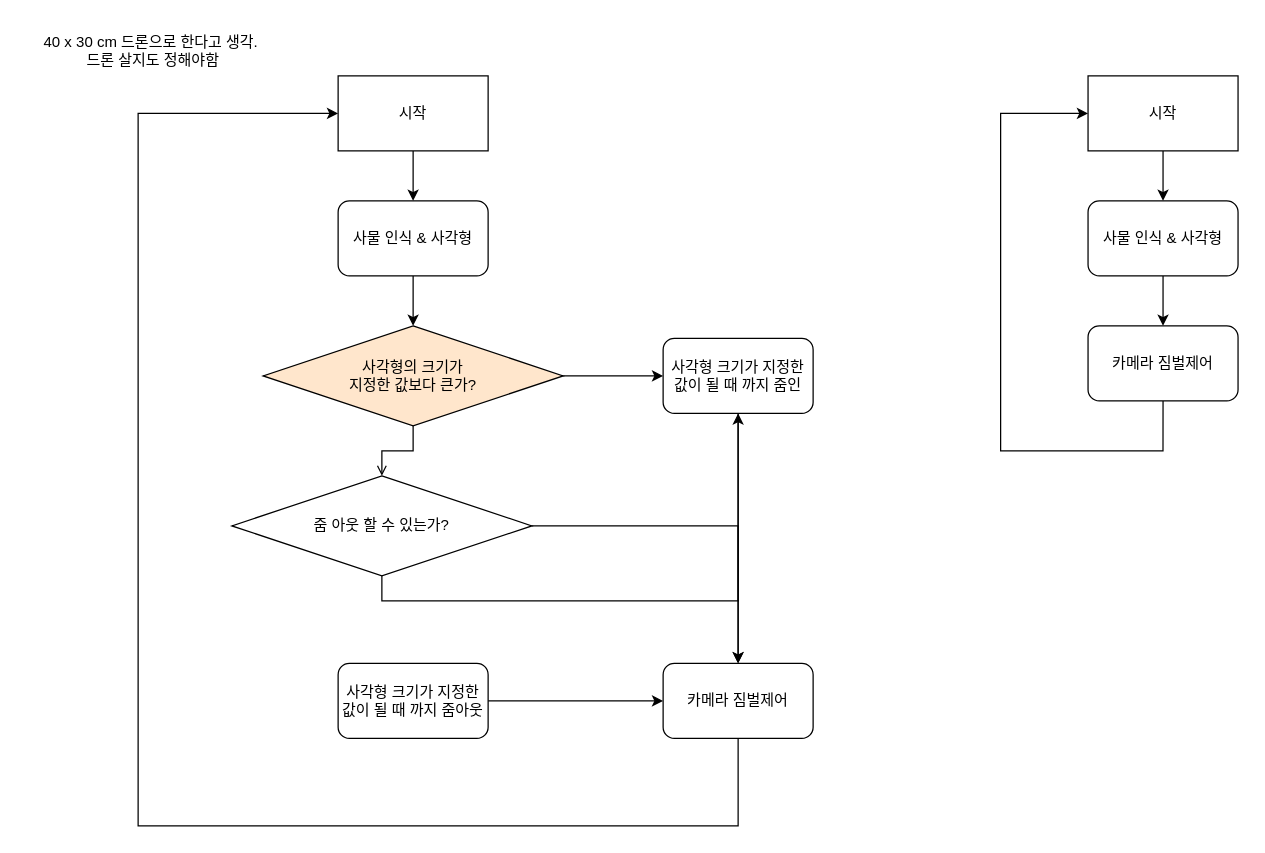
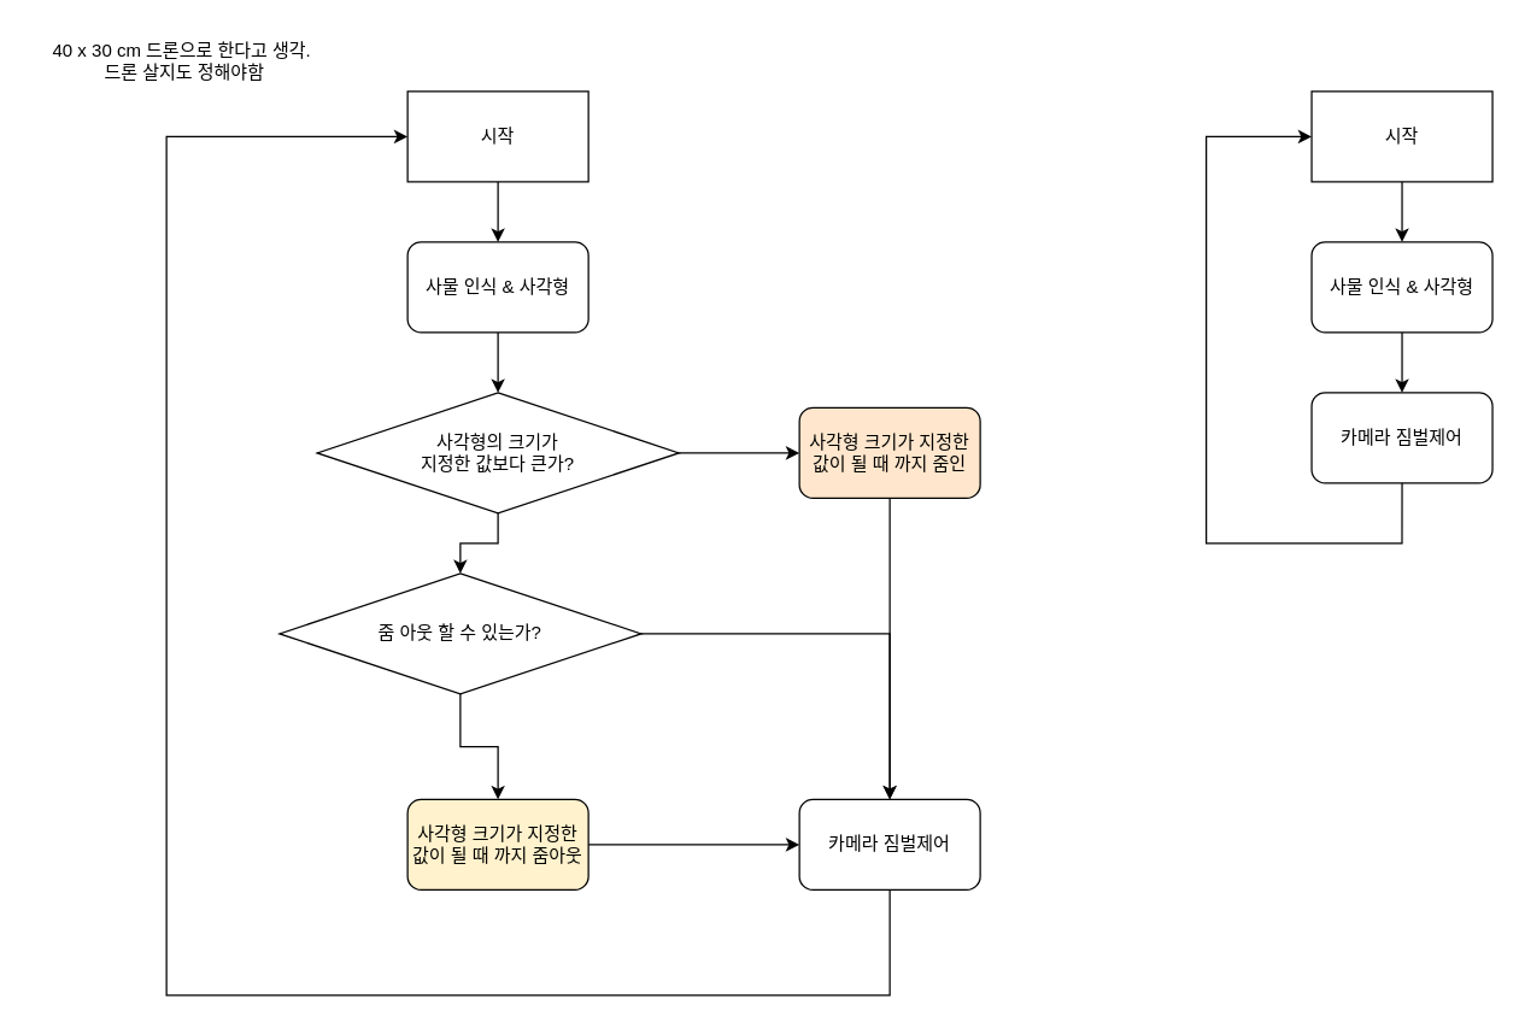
  <mxCell id="0" />
  <mxCell id="1" parent="0" />
  <mxCell id="2" style="edgeStyle=orthogonalEdgeStyle;rounded=0;orthogonalLoop=1;jettySize=auto;html=1;exitX=0.5;exitY=1;exitDx=0;exitDy=0;entryX=0.5;entryY=0;entryDx=0;entryDy=0;" parent="1" source="3" target="7" edge="1"><mxGeometry relative="1" as="geometry" /></mxCell>
  <mxCell id="3" value="사물 인식 &amp;amp; 사각형" style="rounded=1;whiteSpace=wrap;html=1;" parent="1" vertex="1"><mxGeometry x="270" y="160" width="120" height="60" as="geometry" /></mxCell>
  <mxCell id="4" value="40 x 30 cm 드론으로 한다고 생각.&lt;br&gt;&amp;nbsp;드론 살지도 정해야함" style="text;html=1;align=center;verticalAlign=middle;resizable=0;points=[];autosize=1;strokeColor=none;fillColor=none;" parent="1" vertex="1"><mxGeometry x="20" y="20" width="200" height="40" as="geometry" /></mxCell>
- <mxCell id="5" style="edgeStyle=orthogonalEdgeStyle;rounded=0;orthogonalLoop=1;jettySize=auto;html=1;exitX=0.5;exitY=1;exitDx=0;exitDy=0;entryX=0.5;entryY=0;entryDx=0;entryDy=0;endArrow=open;" parent="1" source="7" target="14" edge="1"><mxGeometry relative="1" as="geometry" /></mxCell>
+ <mxCell id="5" style="edgeStyle=orthogonalEdgeStyle;rounded=0;orthogonalLoop=1;jettySize=auto;html=1;exitX=0.5;exitY=1;exitDx=0;exitDy=0;entryX=0.5;entryY=0;entryDx=0;entryDy=0;" parent="1" source="7" target="14" edge="1"><mxGeometry relative="1" as="geometry" /></mxCell>
  <mxCell id="6" style="edgeStyle=orthogonalEdgeStyle;rounded=0;orthogonalLoop=1;jettySize=auto;html=1;" parent="1" source="7" target="11" edge="1"><mxGeometry relative="1" as="geometry" /></mxCell>
- <mxCell id="7" value="사각형의 크기가 &lt;br&gt;지정한 값보다 큰가?" style="rhombus;whiteSpace=wrap;html=1;fillColor=#ffe6cc;" parent="1" vertex="1"><mxGeometry x="210" y="260" width="240" height="80" as="geometry" /></mxCell>
+ <mxCell id="7" value="사각형의 크기가 &lt;br&gt;지정한 값보다 큰가?" style="rhombus;whiteSpace=wrap;html=1;" parent="1" vertex="1"><mxGeometry x="210" y="260" width="240" height="80" as="geometry" /></mxCell>
  <mxCell id="8" style="edgeStyle=orthogonalEdgeStyle;rounded=0;orthogonalLoop=1;jettySize=auto;html=1;entryX=0;entryY=0.5;entryDx=0;entryDy=0;" parent="1" source="9" target="18" edge="1"><mxGeometry relative="1" as="geometry"><Array as="points"><mxPoint x="590" y="660" /><mxPoint x="110" y="660" /><mxPoint x="110" y="90" /></Array></mxGeometry></mxCell>
  <mxCell id="9" value="카메라 짐벌제어" style="rounded=1;whiteSpace=wrap;html=1;" parent="1" vertex="1"><mxGeometry x="530" y="530" width="120" height="60" as="geometry" /></mxCell>
  <mxCell id="10" style="edgeStyle=orthogonalEdgeStyle;rounded=0;orthogonalLoop=1;jettySize=auto;html=1;entryX=0.5;entryY=0;entryDx=0;entryDy=0;" parent="1" source="11" target="9" edge="1"><mxGeometry relative="1" as="geometry"><mxPoint x="590" y="480" as="targetPoint" /></mxGeometry></mxCell>
- <mxCell id="11" value="사각형 크기가 지정한 값이 될 때 까지 줌인" style="rounded=1;whiteSpace=wrap;html=1;" parent="1" vertex="1"><mxGeometry x="530" y="270" width="120" height="60" as="geometry" /></mxCell>
+ <mxCell id="11" value="사각형 크기가 지정한 값이 될 때 까지 줌인" style="rounded=1;whiteSpace=wrap;html=1;fillColor=#ffe6cc;" parent="1" vertex="1"><mxGeometry x="530" y="270" width="120" height="60" as="geometry" /></mxCell>
  <mxCell id="12" style="edgeStyle=orthogonalEdgeStyle;rounded=0;orthogonalLoop=1;jettySize=auto;html=1;" parent="1" source="14" target="9" edge="1"><mxGeometry relative="1" as="geometry"><Array as="points"><mxPoint x="590" y="420" /></Array></mxGeometry></mxCell>
- <mxCell id="13" style="edgeStyle=orthogonalEdgeStyle;rounded=0;orthogonalLoop=1;jettySize=auto;html=1;exitX=0.5;exitY=1;exitDx=0;exitDy=0;" parent="1" source="14" target="11" edge="1"><mxGeometry relative="1" as="geometry" /></mxCell>
+ <mxCell id="13" style="edgeStyle=orthogonalEdgeStyle;rounded=0;orthogonalLoop=1;jettySize=auto;html=1;exitX=0.5;exitY=1;exitDx=0;exitDy=0;" parent="1" source="14" target="16" edge="1"><mxGeometry relative="1" as="geometry" /></mxCell>
  <mxCell id="14" value="줌 아웃 할 수 있는가?" style="rhombus;whiteSpace=wrap;html=1;" parent="1" vertex="1"><mxGeometry x="185" y="380" width="240" height="80" as="geometry" /></mxCell>
  <mxCell id="15" style="edgeStyle=orthogonalEdgeStyle;rounded=0;orthogonalLoop=1;jettySize=auto;html=1;" parent="1" source="16" target="9" edge="1"><mxGeometry relative="1" as="geometry" /></mxCell>
- <mxCell id="16" value="사각형 크기가 지정한 값이 될 때 까지 줌아웃" style="rounded=1;whiteSpace=wrap;html=1;" parent="1" vertex="1"><mxGeometry x="270" y="530" width="120" height="60" as="geometry" /></mxCell>
+ <mxCell id="16" value="사각형 크기가 지정한 값이 될 때 까지 줌아웃" style="rounded=1;whiteSpace=wrap;html=1;fillColor=#fff2cc;" parent="1" vertex="1"><mxGeometry x="270" y="530" width="120" height="60" as="geometry" /></mxCell>
  <mxCell id="17" style="edgeStyle=orthogonalEdgeStyle;rounded=0;orthogonalLoop=1;jettySize=auto;html=1;entryX=0.5;entryY=0;entryDx=0;entryDy=0;" parent="1" source="18" target="3" edge="1"><mxGeometry relative="1" as="geometry" /></mxCell>
  <mxCell id="18" value="시작" style="rounded=0;whiteSpace=wrap;html=1;" parent="1" vertex="1"><mxGeometry x="270" y="60" width="120" height="60" as="geometry" /></mxCell>
  <mxCell id="19" style="edgeStyle=orthogonalEdgeStyle;rounded=0;orthogonalLoop=1;jettySize=auto;html=1;entryX=0.5;entryY=0;entryDx=0;entryDy=0;" edge="1" parent="1" source="20" target="22"><mxGeometry relative="1" as="geometry" /></mxCell>
  <mxCell id="20" value="사물 인식 &amp;amp; 사각형" style="rounded=1;whiteSpace=wrap;html=1;" parent="1" vertex="1"><mxGeometry x="869.94" y="160" width="120" height="60" as="geometry" /></mxCell>
  <mxCell id="21" style="edgeStyle=orthogonalEdgeStyle;rounded=0;orthogonalLoop=1;jettySize=auto;html=1;exitX=0.5;exitY=1;exitDx=0;exitDy=0;entryX=0;entryY=0.5;entryDx=0;entryDy=0;" edge="1" parent="1" source="22" target="24"><mxGeometry relative="1" as="geometry"><Array as="points"><mxPoint x="930" y="360" /><mxPoint x="800" y="360" /><mxPoint x="800" y="90" /></Array></mxGeometry></mxCell>
  <mxCell id="22" value="카메라 짐벌제어" style="rounded=1;whiteSpace=wrap;html=1;" parent="1" vertex="1"><mxGeometry x="869.94" y="260" width="120" height="60" as="geometry" /></mxCell>
  <mxCell id="23" style="edgeStyle=orthogonalEdgeStyle;rounded=0;orthogonalLoop=1;jettySize=auto;html=1;entryX=0.5;entryY=0;entryDx=0;entryDy=0;" parent="1" source="24" target="20" edge="1"><mxGeometry relative="1" as="geometry" /></mxCell>
  <mxCell id="24" value="시작" style="rounded=0;whiteSpace=wrap;html=1;" parent="1" vertex="1"><mxGeometry x="869.94" y="60" width="120" height="60" as="geometry" /></mxCell>
